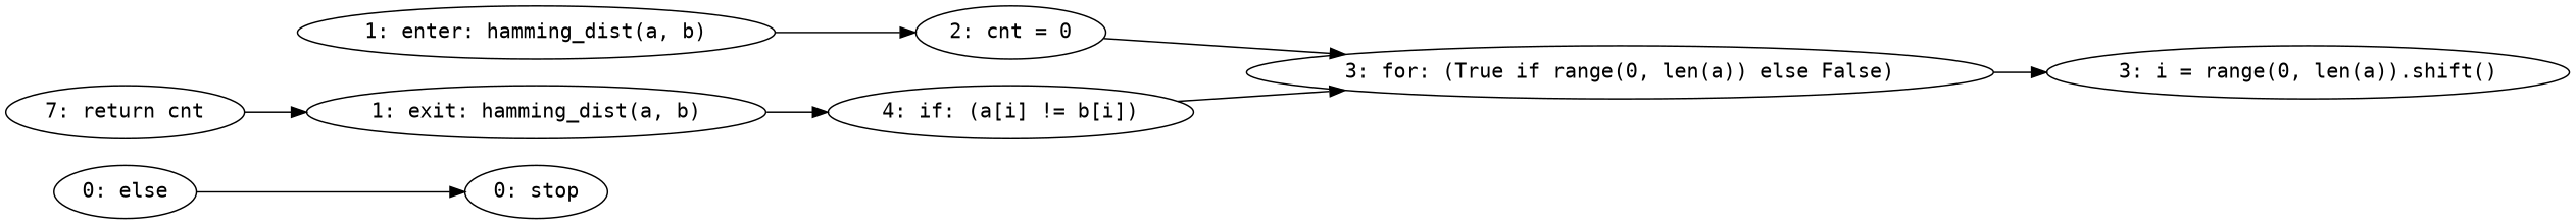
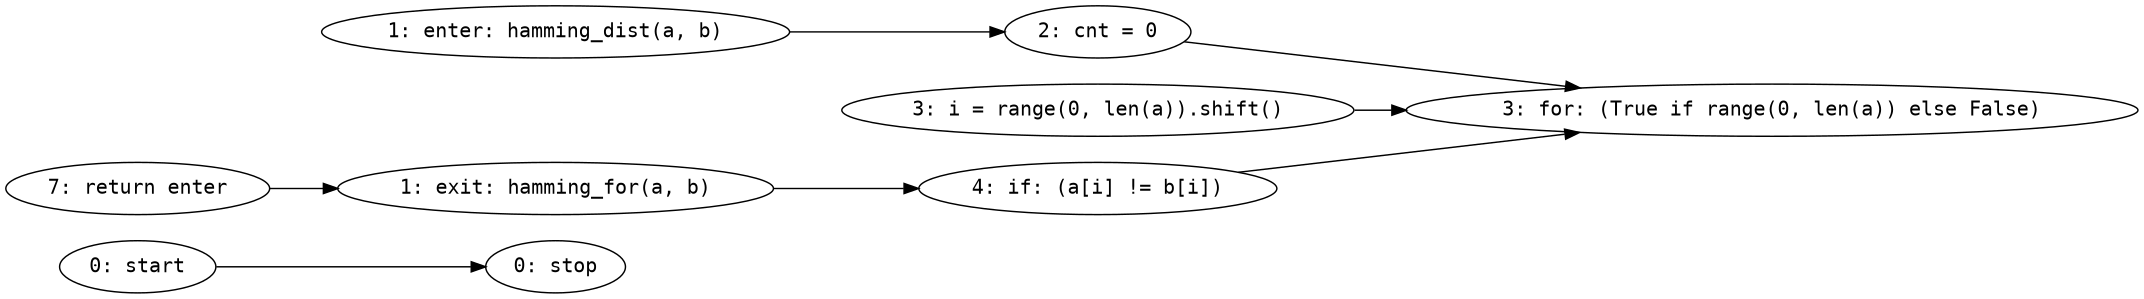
  strict digraph {
    fontname="DejaVu Sans Mono"
    rankdir=LR
    node [fontname="DejaVu Sans Mono"]
    edge [fontname="DejaVu Sans Mono"]
-   n1 [label="0: else"]
+   n1 [label="0: start"]
    n2 [label="0: stop"]
    n3 [label="1: enter: hamming_dist(a, b)"]
    n4 [label="2: cnt = 0"]
    n5 [label="3: for: (True if range(0, len(a)) else False)"]
    n6 [label="3: i = range(0, len(a)).shift()"]
-   n7 [label="7: return cnt"]
-   n8 [label="1: exit: hamming_dist(a, b)"]
+   n7 [label="7: return enter"]
+   n8 [label="1: exit: hamming_for(a, b)"]
    n9 [label="4: if: (a[i] != b[i])"]
    n1 -> n2
    n3 -> n4
    n4 -> n5
-   n5 -> n6
+   n6 -> n5
    n7 -> n8
    n8 -> n9
    n9 -> n5
  }
